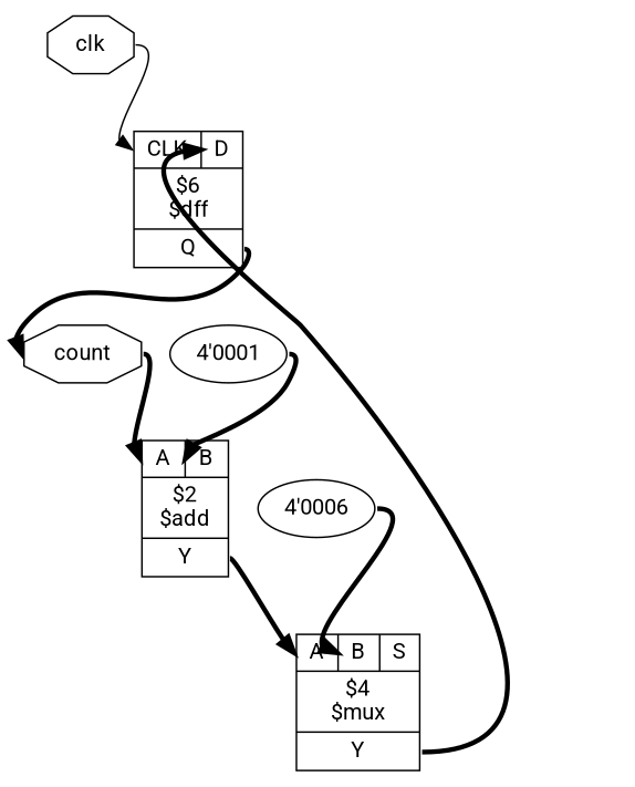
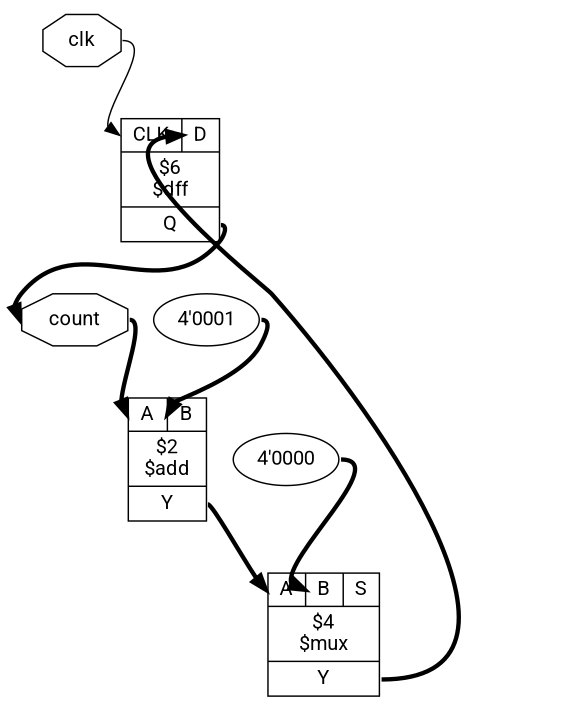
  digraph {
    fontname=Roboto
    rankdir=TB
    remincross=true
    node [fontname=Roboto shape=record]
    edge [color=black fontname=Roboto headport="p7:w" tailport=e style="setlinewidth(3)"]
    n1 [color=black fontcolor=black label=clk shape=octagon]
    n2 [label="{{<p11> CLK|<p12> D}|$6\n$dff|{<p13> Q}}"]
    n3 [color=black fontcolor=black label=count shape=octagon]
    n4 [label="{{<p7> A|<p8> B}|$2\n$add|{<p9> Y}}"]
    n5 [label="{{<p7> A|<p8> B|<p15> S}|$4\n$mux|{<p9> Y}}"]
    n6 [label="4'0001" shape=""]
-   n7 [label="4'0006" shape=""]
+   n7 [label="4'0000" shape=""]
    n1 -> n2 [headport="p11:w" style=""]
    n2 -> n3 [headport=w tailport="p13:e"]
    n3 -> n4
    n4 -> n5 [tailport="p9:e"]
    n5 -> n2 [headport="p12:w" tailport="p9:e"]
    n6 -> n4 [headport="p8:w"]
    n7 -> n5 [headport="p8:w"]
  }
